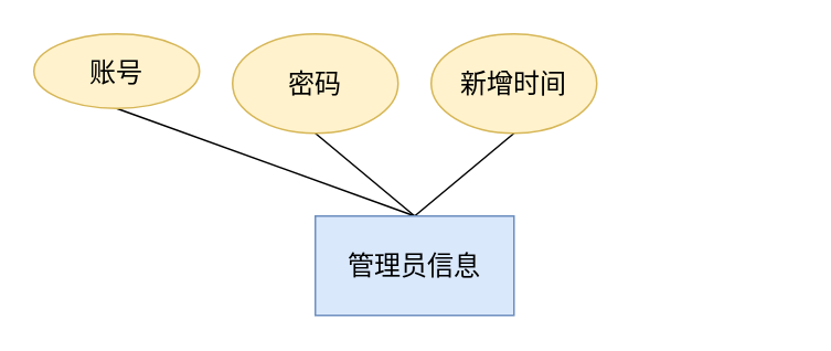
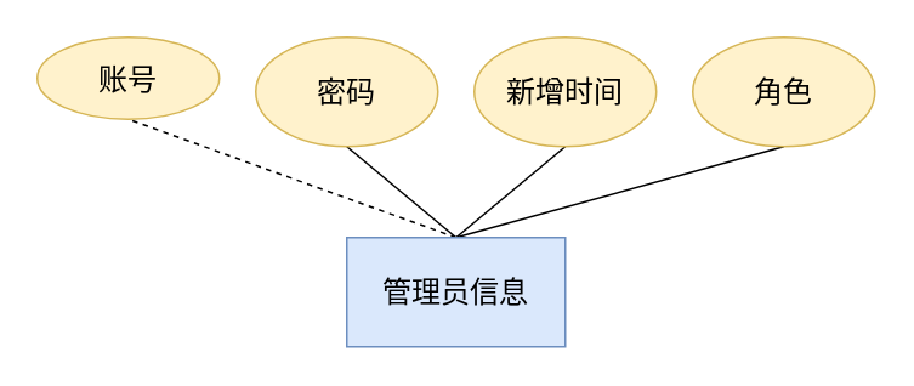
  <mxCell id="0" />
  <mxCell id="1" parent="0" />
- <mxCell id="2" style="rounded=0;orthogonalLoop=1;jettySize=auto;html=1;exitX=0.5;exitY=0;exitDx=0;exitDy=0;entryX=0.5;entryY=1;entryDx=0;entryDy=0;endArrow=none;startFill=0;" edge="1" parent="1" source="6" target="7"><mxGeometry relative="1" as="geometry" /></mxCell>
+ <mxCell id="2" style="rounded=0;orthogonalLoop=1;jettySize=auto;html=1;exitX=0.5;exitY=0;exitDx=0;exitDy=0;entryX=0.5;entryY=1;entryDx=0;entryDy=0;endArrow=none;startFill=0;dashed=1;" edge="1" parent="1" source="6" target="7"><mxGeometry relative="1" as="geometry" /></mxCell>
  <mxCell id="3" style="rounded=0;orthogonalLoop=1;jettySize=auto;html=1;exitX=0.5;exitY=0;exitDx=0;exitDy=0;entryX=0.5;entryY=1;entryDx=0;entryDy=0;endArrow=none;startFill=0;" edge="1" parent="1" source="6" target="8"><mxGeometry relative="1" as="geometry" /></mxCell>
  <mxCell id="4" style="rounded=0;orthogonalLoop=1;jettySize=auto;html=1;exitX=0.5;exitY=0;exitDx=0;exitDy=0;entryX=0.5;entryY=1;entryDx=0;entryDy=0;endArrow=none;startFill=0;" edge="1" parent="1" source="6" target="9"><mxGeometry relative="1" as="geometry" /></mxCell>
+ <mxCell id="5" style="rounded=0;orthogonalLoop=1;jettySize=auto;html=1;exitX=0.5;exitY=0;exitDx=0;exitDy=0;entryX=0.5;entryY=1;entryDx=0;entryDy=0;endArrow=none;startFill=0;" edge="1" parent="1" source="6" target="10"><mxGeometry relative="1" as="geometry" /></mxCell>
  <mxCell id="6" value="管理员信息" style="rounded=0;whiteSpace=wrap;html=1;fillColor=#dae8fc;strokeColor=#6c8ebf;fontSize=16;fontFamily=Times New Roman;" vertex="1" parent="1"><mxGeometry x="190" y="130" width="120" height="60" as="geometry" /></mxCell>
  <mxCell id="7" value="账号" style="ellipse;whiteSpace=wrap;html=1;fillColor=#fff2cc;strokeColor=#d6b656;fontSize=16;fontFamily=Times New Roman;" vertex="1" parent="1"><mxGeometry x="20" y="20" width="100" height="45" as="geometry" /></mxCell>
  <mxCell id="8" value="密码" style="ellipse;whiteSpace=wrap;html=1;fillColor=#fff2cc;strokeColor=#d6b656;fontSize=16;fontFamily=Times New Roman;" vertex="1" parent="1"><mxGeometry x="140" y="20" width="100" height="60" as="geometry" /></mxCell>
  <mxCell id="9" value="新增时间" style="ellipse;whiteSpace=wrap;html=1;fillColor=#fff2cc;strokeColor=#d6b656;fontSize=16;fontFamily=Times New Roman;" vertex="1" parent="1"><mxGeometry x="260" y="20" width="100" height="60" as="geometry" /></mxCell>
+ <mxCell id="10" value="角色" style="ellipse;whiteSpace=wrap;html=1;fillColor=#fff2cc;strokeColor=#d6b656;fontSize=16;fontFamily=Times New Roman;" vertex="1" parent="1"><mxGeometry x="380" y="20" width="100" height="60" as="geometry" /></mxCell>
